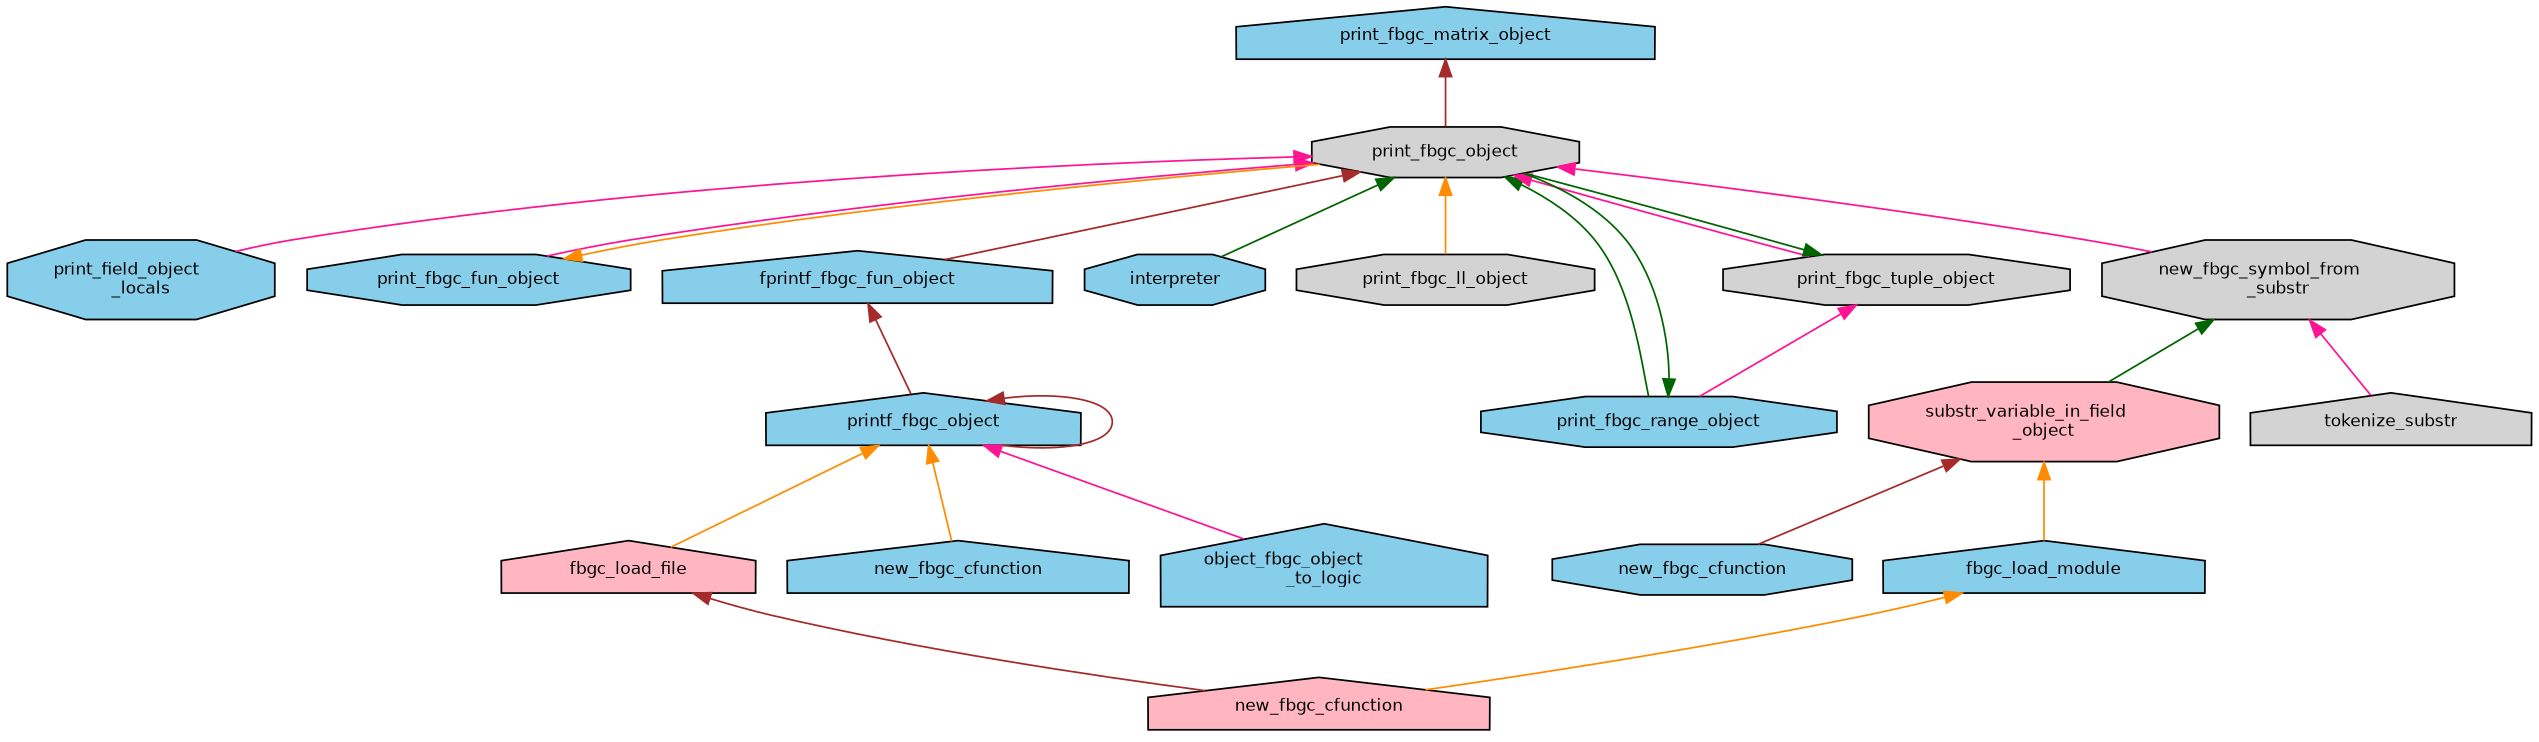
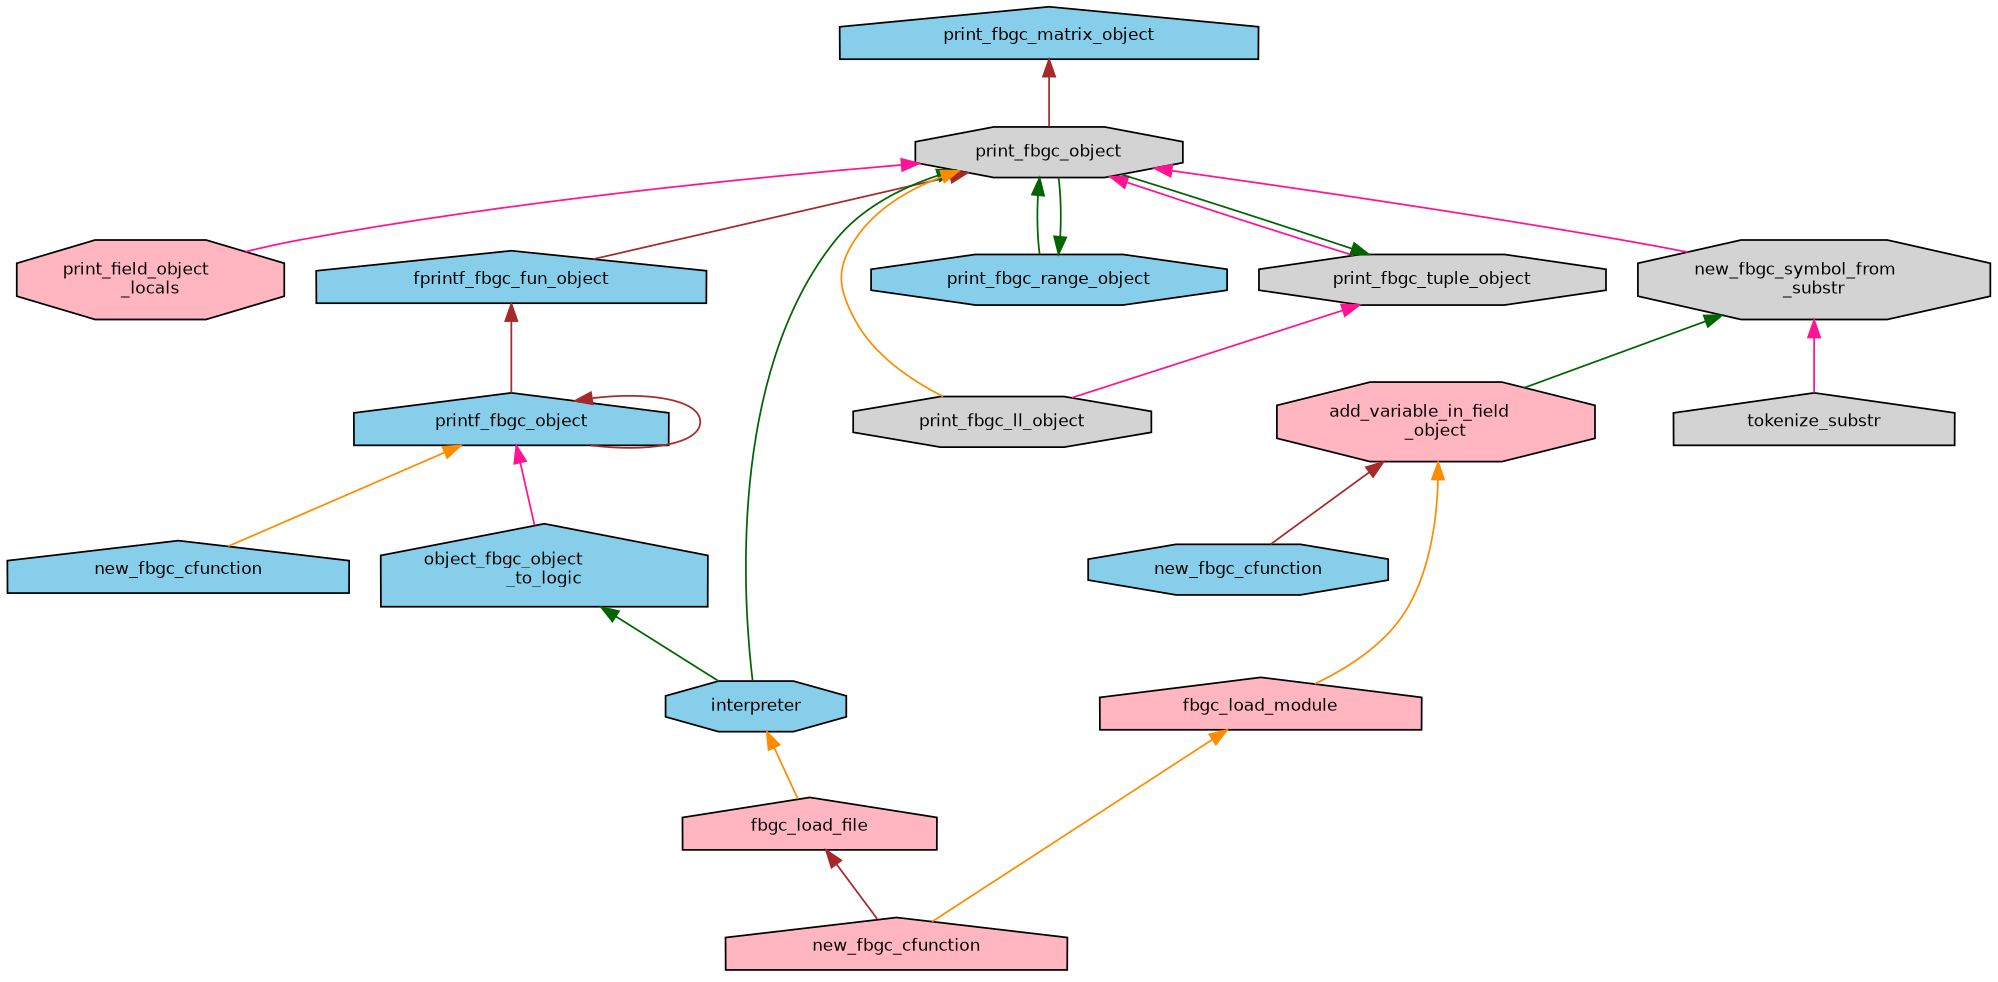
  digraph {
    rankdir=TB
    node [color=black fillcolor=skyblue fontname=Helvetica fontsize=10 shape=octagon style=filled]
    edge [color=deeppink dir=back fontname=Helvetica fontsize=10 labelfontname=Helvetica labelfontsize=10 style=solid]
    n1 [fontcolor=black height=0.2 label=print_fbgc_matrix_object shape=house width=0.4]
    n2 [fillcolor=lightgrey height=0.2 label=print_fbgc_object width=0.4]
-   n3 [height=0.2 label="print_field_object\l_locals" width=0.4]
-   n4 [height=0.2 label=print_fbgc_fun_object width=0.4]
+   n3 [fillcolor=lightpink height=0.2 label="print_field_object\l_locals" width=0.4]
    n5 [height=0.2 label=fprintf_fbgc_fun_object shape=house width=0.4]
    n6 [height=0.2 label=interpreter width=0.4]
    n7 [fillcolor=lightgrey height=0.2 label=print_fbgc_ll_object width=0.4]
    n8 [height=0.2 label=print_fbgc_range_object width=0.4]
    n9 [fillcolor=lightgrey height=0.2 label="new_fbgc_symbol_from\l_substr" width=0.4]
    n10 [fillcolor=lightgrey height=0.2 label=print_fbgc_tuple_object width=0.4]
    n11 [height=0.2 label=printf_fbgc_object shape=house width=0.4]
    n12 [fillcolor=lightpink height=0.2 label=fbgc_load_file shape=house width=0.4]
-   n13 [fillcolor=lightpink height=0.2 label="substr_variable_in_field\l_object" width=0.4]
+   n13 [fillcolor=lightpink height=0.2 label="add_variable_in_field\l_object" width=0.4]
    n14 [fillcolor=lightgrey height=0.2 label=tokenize_substr shape=house width=0.4]
    n15 [height=0.2 label=new_fbgc_cfunction shape=house width=0.4]
    n16 [height=0.2 label="object_fbgc_object\l_to_logic" shape=house width=0.4]
    n17 [fillcolor=lightpink height=0.2 label=new_fbgc_cfunction shape=house width=0.4]
    n18 [height=0.2 label=new_fbgc_cfunction width=0.4]
-   n19 [height=0.2 label=fbgc_load_module shape=house width=0.4]
+   n19 [fillcolor=lightpink height=0.2 label=fbgc_load_module shape=house width=0.4]
    n1 -> n2 [color=brown]
    n2 -> n3
-   n2 -> n4
    n2 -> n5 [color=brown]
    n2 -> n6 [color=darkgreen]
    n2 -> n7 [color=darkorange]
    n2 -> n8 [color=darkgreen]
    n2 -> n9
    n2 -> n10
-   n4 -> n2 [color=darkorange]
    n5 -> n11 [color=brown]
-   n11 -> n12 [color=darkorange]
+   n6 -> n12 [color=darkorange]
    n8 -> n2 [color=darkgreen]
    n9 -> n13 [color=darkgreen]
    n9 -> n14
    n10 -> n2 [color=darkgreen]
-   n10 -> n8
+   n10 -> n7
    n11 -> n11 [color=brown]
    n11 -> n15 [color=darkorange]
    n11 -> n16
    n12 -> n17 [color=brown]
    n13 -> n18 [color=brown]
    n13 -> n19 [color=darkorange]
+   n16 -> n6 [color=darkgreen]
    n19 -> n17 [color=darkorange]
  }
